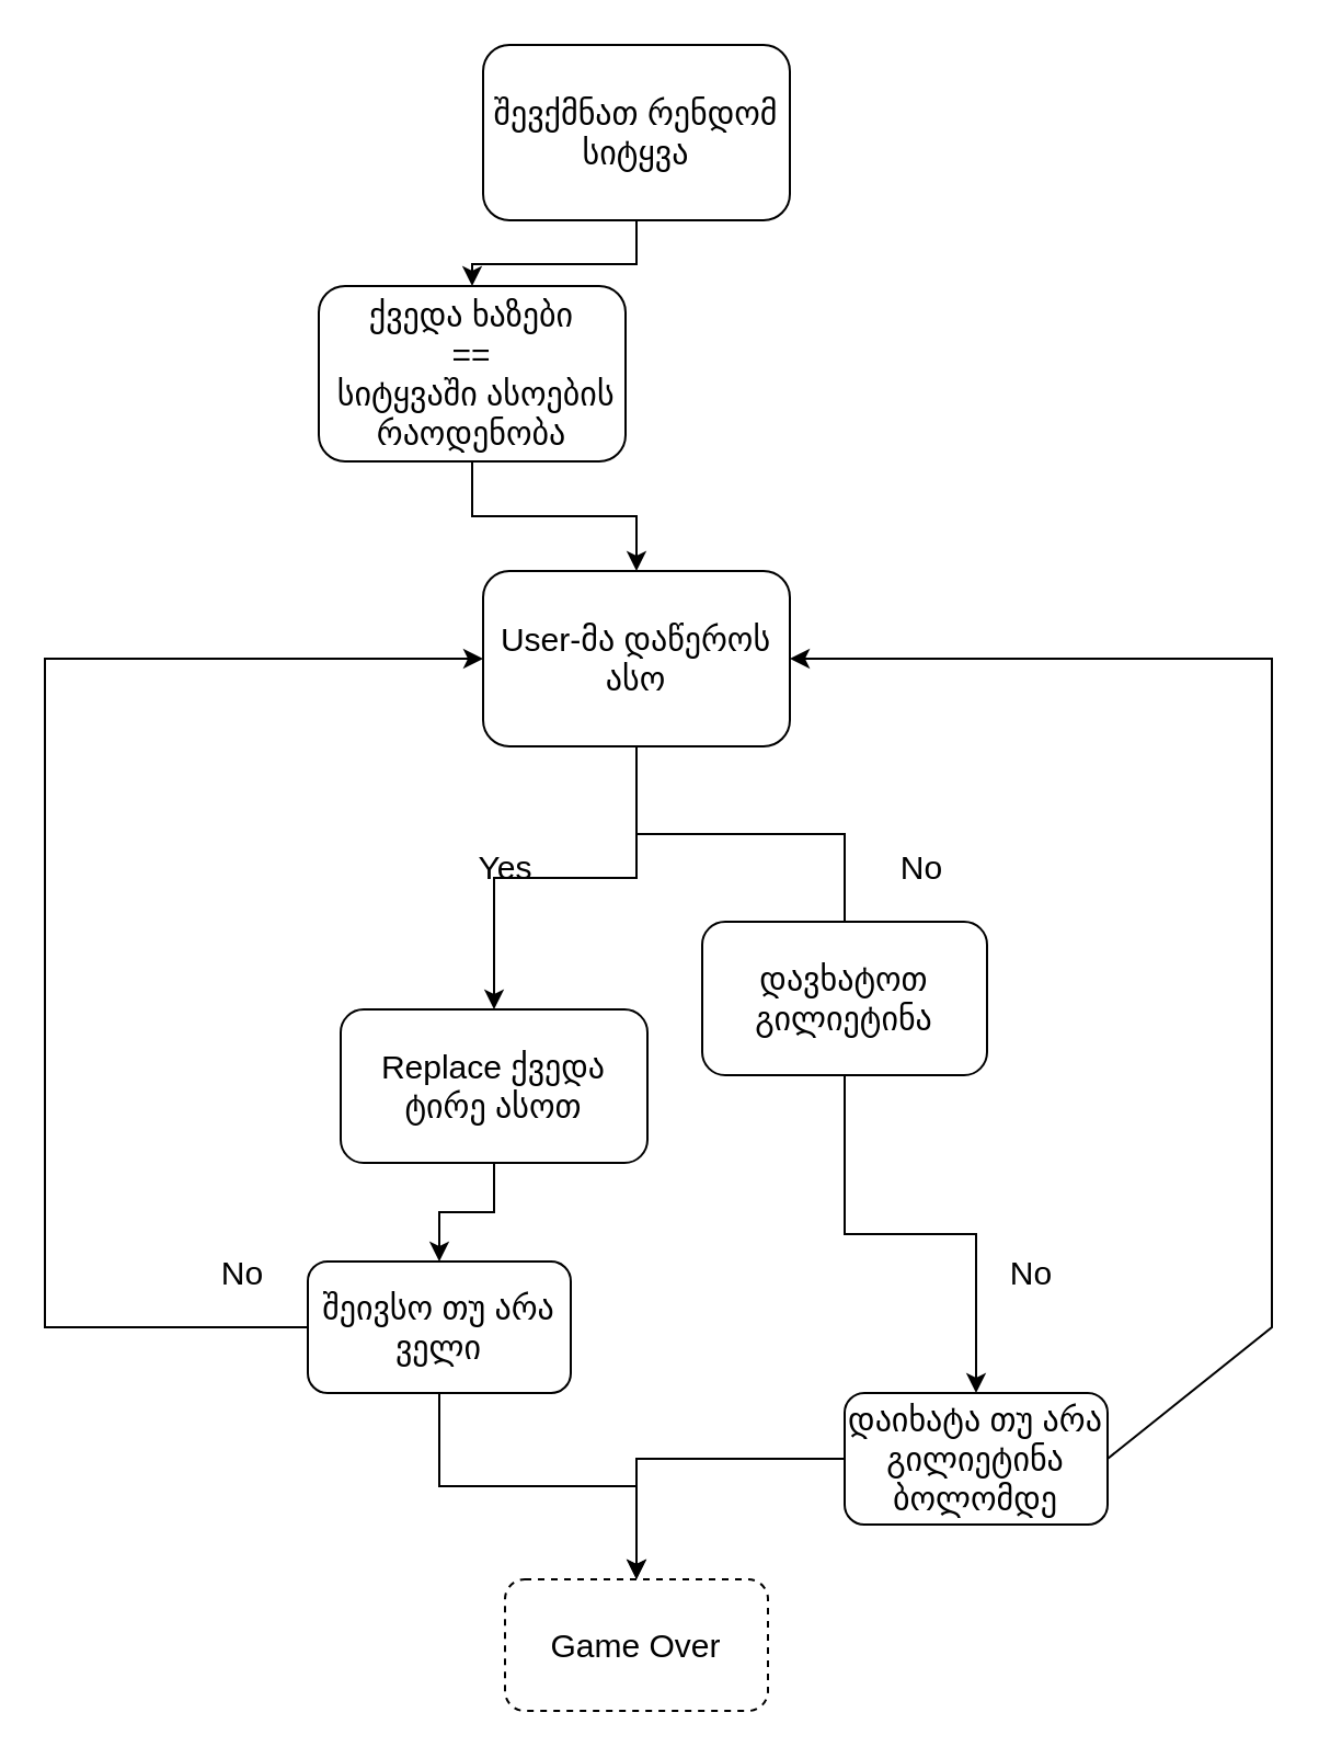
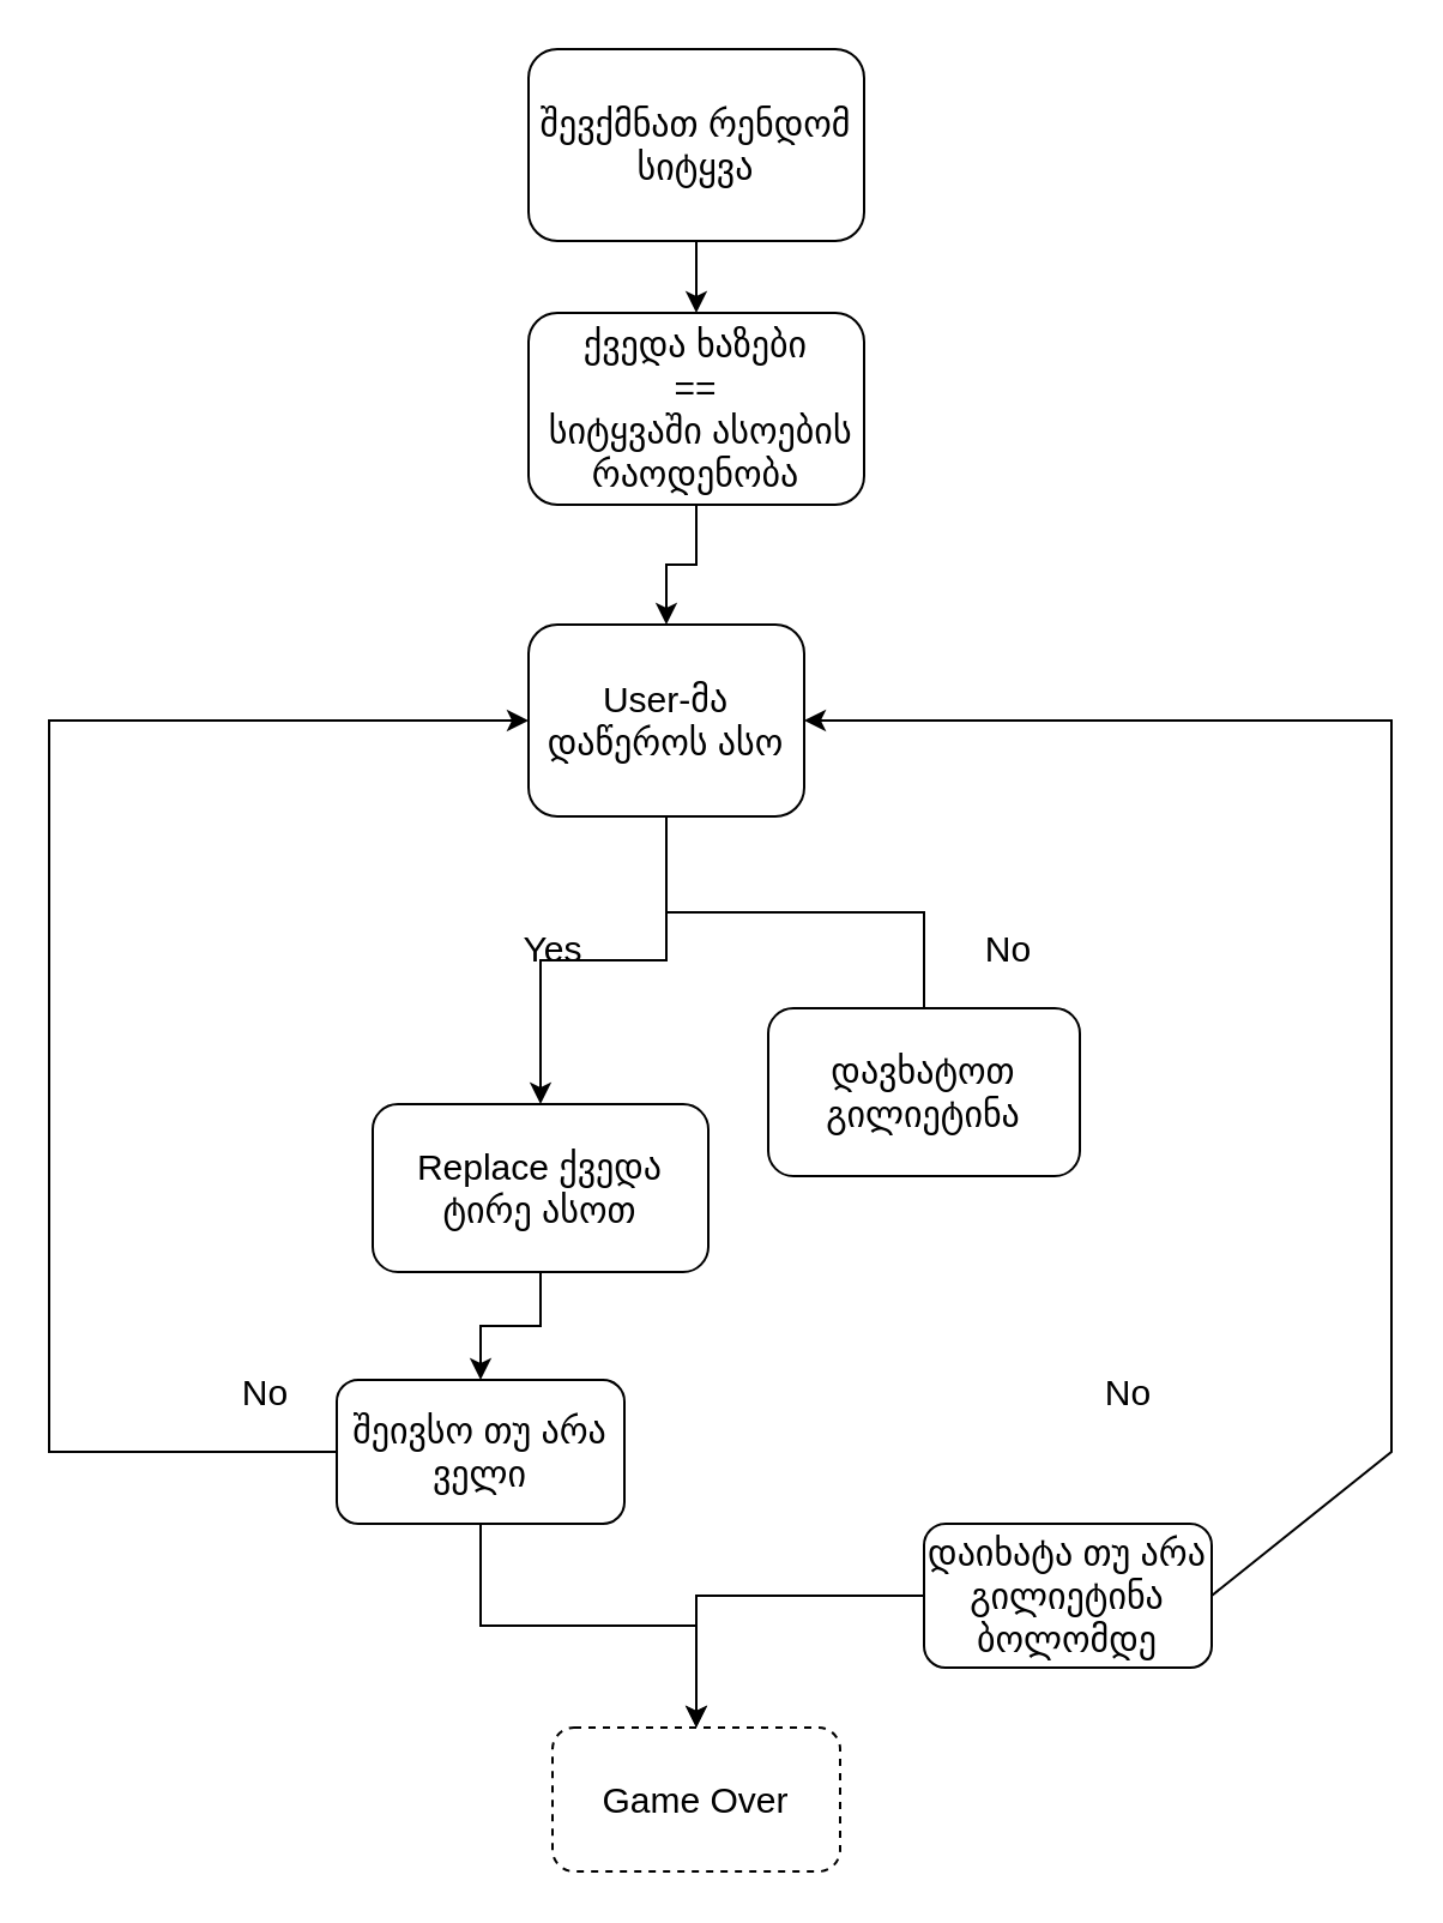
  <mxCell id="0" />
  <mxCell id="1" parent="0" />
  <mxCell id="2" value="" style="edgeStyle=orthogonalEdgeStyle;rounded=0;orthogonalLoop=1;jettySize=auto;html=1;fontSize=15;" parent="1" source="3" target="5" edge="1"><mxGeometry relative="1" as="geometry" /></mxCell>
  <mxCell id="3" value="შევქმნათ რენდომ სიტყვა" style="rounded=1;whiteSpace=wrap;html=1;fontSize=15;" parent="1" vertex="1"><mxGeometry x="220" width="140" height="80" as="geometry" y="20" /></mxCell>
  <mxCell id="4" value="" style="edgeStyle=orthogonalEdgeStyle;rounded=0;orthogonalLoop=1;jettySize=auto;html=1;fontSize=15;" parent="1" source="5" target="8" edge="1"><mxGeometry relative="1" as="geometry" /></mxCell>
- <mxCell id="5" value="ქვედა ხაზები &lt;br&gt;==&lt;br&gt;&amp;nbsp;სიტყვაში ასოების რაოდენობა" style="whiteSpace=wrap;html=1;fontSize=15;rounded=1;" parent="1" vertex="1"><mxGeometry x="145" y="130" width="140" height="80" as="geometry" /></mxCell>
+ <mxCell id="5" value="ქვედა ხაზები &lt;br&gt;==&lt;br&gt;&amp;nbsp;სიტყვაში ასოების რაოდენობა" style="whiteSpace=wrap;html=1;fontSize=15;rounded=1;" parent="1" vertex="1"><mxGeometry x="220" y="130" width="140" height="80" as="geometry" /></mxCell>
  <mxCell id="6" value="" style="edgeStyle=orthogonalEdgeStyle;rounded=0;orthogonalLoop=1;jettySize=auto;html=1;fontSize=15;" parent="1" source="8" target="10" edge="1"><mxGeometry relative="1" as="geometry" /></mxCell>
  <mxCell id="7" value="" style="edgeStyle=orthogonalEdgeStyle;rounded=0;orthogonalLoop=1;jettySize=auto;html=1;fontSize=15;endArrow=none;" parent="1" source="8" target="12" edge="1"><mxGeometry relative="1" as="geometry" /></mxCell>
- <mxCell id="8" value="User-მა დაწეროს ასო" style="whiteSpace=wrap;html=1;fontSize=15;rounded=1;" parent="1" vertex="1"><mxGeometry x="220" y="260" width="140" height="80" as="geometry" /></mxCell>
+ <mxCell id="8" value="User-მა დაწეროს ასო" style="whiteSpace=wrap;html=1;fontSize=15;rounded=1;" parent="1" vertex="1"><mxGeometry x="220" y="260" width="115" height="80" as="geometry" /></mxCell>
  <mxCell id="9" value="" style="edgeStyle=orthogonalEdgeStyle;rounded=0;orthogonalLoop=1;jettySize=auto;html=1;fontSize=15;" parent="1" source="10" target="16" edge="1"><mxGeometry relative="1" as="geometry" /></mxCell>
  <mxCell id="10" value="Replace ქვედა ტირე ასოთ" style="whiteSpace=wrap;html=1;fontSize=15;rounded=1;" parent="1" vertex="1"><mxGeometry x="155" y="460" width="140" height="70" as="geometry" /></mxCell>
- <mxCell id="11" value="" style="edgeStyle=orthogonalEdgeStyle;rounded=0;orthogonalLoop=1;jettySize=auto;html=1;fontSize=15;" parent="1" source="12" target="18" edge="1"><mxGeometry relative="1" as="geometry" /></mxCell>
  <mxCell id="12" value="დავხატოთ გილიეტინა" style="whiteSpace=wrap;html=1;fontSize=15;rounded=1;" parent="1" vertex="1"><mxGeometry x="320" y="420" width="130" height="70" as="geometry" /></mxCell>
  <mxCell id="13" value="Yes" style="text;html=1;align=center;verticalAlign=middle;resizable=0;points=[];autosize=1;strokeColor=none;fillColor=none;fontSize=15;" parent="1" vertex="1"><mxGeometry x="205" y="380" width="50" height="30" as="geometry" /></mxCell>
  <mxCell id="14" value="No" style="text;html=1;align=center;verticalAlign=middle;resizable=0;points=[];autosize=1;strokeColor=none;fillColor=none;fontSize=15;" parent="1" vertex="1"><mxGeometry x="400" y="380" width="40" height="30" as="geometry" /></mxCell>
  <mxCell id="15" value="" style="edgeStyle=orthogonalEdgeStyle;rounded=0;orthogonalLoop=1;jettySize=auto;html=1;fontSize=15;" parent="1" source="16" target="23" edge="1"><mxGeometry relative="1" as="geometry" /></mxCell>
  <mxCell id="16" value="შეივსო თუ არა ველი" style="whiteSpace=wrap;html=1;fontSize=15;rounded=1;" parent="1" vertex="1"><mxGeometry x="140" y="575" width="120" height="60" as="geometry" /></mxCell>
  <mxCell id="17" value="" style="edgeStyle=orthogonalEdgeStyle;rounded=0;orthogonalLoop=1;jettySize=auto;html=1;fontSize=15;" parent="1" source="18" target="23" edge="1"><mxGeometry relative="1" as="geometry" /></mxCell>
  <mxCell id="18" value="დაიხატა თუ არა გილიეტინა ბოლომდე" style="whiteSpace=wrap;html=1;fontSize=15;rounded=1;" parent="1" vertex="1"><mxGeometry x="385" y="635" width="120" height="60" as="geometry" /></mxCell>
  <mxCell id="19" value="" style="endArrow=classic;html=1;rounded=0;fontSize=15;entryX=0;entryY=0.5;entryDx=0;entryDy=0;" parent="1" target="8" edge="1"><mxGeometry width="50" height="50" relative="1" as="geometry"><mxPoint x="140" y="605" as="sourcePoint" /><mxPoint x="20" y="300" as="targetPoint" /><Array as="points"><mxPoint x="20" y="605" /><mxPoint x="20" y="300" /></Array></mxGeometry></mxCell>
  <mxCell id="20" value="" style="endArrow=classic;html=1;rounded=0;fontSize=15;entryX=1;entryY=0.5;entryDx=0;entryDy=0;exitX=1;exitY=0.5;exitDx=0;exitDy=0;" parent="1" source="18" target="8" edge="1"><mxGeometry width="50" height="50" relative="1" as="geometry"><mxPoint x="710" y="605" as="sourcePoint" /><mxPoint x="790" y="300" as="targetPoint" /><Array as="points"><mxPoint x="580" y="605" /><mxPoint x="580" y="300" /></Array></mxGeometry></mxCell>
  <mxCell id="21" value="No" style="text;html=1;align=center;verticalAlign=middle;resizable=0;points=[];autosize=1;strokeColor=none;fillColor=none;fontSize=15;" parent="1" vertex="1"><mxGeometry x="90" y="565" width="40" height="30" as="geometry" /></mxCell>
  <mxCell id="22" value="No" style="text;html=1;align=center;verticalAlign=middle;resizable=0;points=[];autosize=1;strokeColor=none;fillColor=none;fontSize=15;" parent="1" vertex="1"><mxGeometry x="450" y="565" width="40" height="30" as="geometry" /></mxCell>
  <mxCell id="23" value="Game Over" style="whiteSpace=wrap;html=1;fontSize=15;rounded=1;dashed=1;" parent="1" vertex="1"><mxGeometry x="230" y="720" width="120" height="60" as="geometry" /></mxCell>
